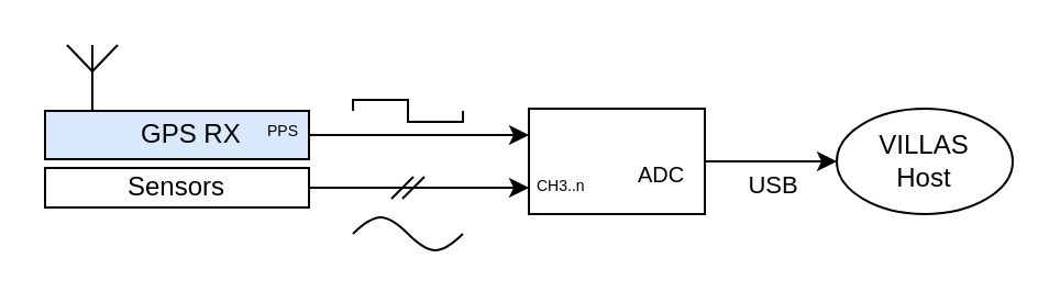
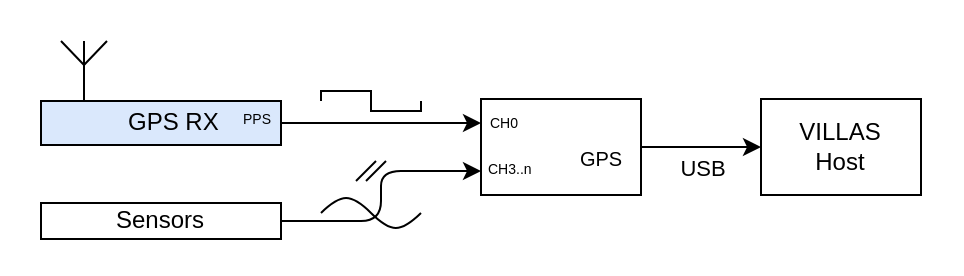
  <mxCell id="0" />
  <mxCell id="1" parent="0" />
  <mxCell id="2" style="edgeStyle=orthogonalEdgeStyle;html=1;exitX=1;exitY=0.5;exitDx=0;exitDy=0;entryX=0;entryY=0.25;entryDx=0;entryDy=0;fontSize=7;" edge="1" parent="1" source="3" target="6"><mxGeometry relative="1" as="geometry" /></mxCell>
  <mxCell id="3" value="&amp;nbsp; &amp;nbsp; GPS RX" style="rounded=0;whiteSpace=wrap;html=1;align=center;fillColor=#dae8fc;" vertex="1" parent="1"><mxGeometry x="20" y="50" width="120" height="22" as="geometry" /></mxCell>
  <mxCell id="4" style="edgeStyle=none;html=1;exitX=1;exitY=0.5;exitDx=0;exitDy=0;entryX=0;entryY=0.5;entryDx=0;entryDy=0;" edge="1" parent="1" source="6" target="7"><mxGeometry relative="1" as="geometry" /></mxCell>
  <mxCell id="5" value="USB" style="edgeLabel;html=1;align=center;verticalAlign=middle;resizable=0;points=[];" vertex="1" connectable="0" parent="4"><mxGeometry x="0.333" y="-1" relative="1" as="geometry"><mxPoint x="-10" y="9" as="offset" /></mxGeometry></mxCell>
  <mxCell id="6" value="" style="rounded=0;whiteSpace=wrap;html=1;" vertex="1" parent="1"><mxGeometry x="240" y="49" width="80" height="48" as="geometry" /></mxCell>
- <mxCell id="7" value="VILLAS&lt;br&gt;Host" style="ellipse;whiteSpace=wrap;html=1;" vertex="1" parent="1"><mxGeometry x="380" y="49" width="80" height="48" as="geometry" /></mxCell>
+ <mxCell id="7" value="VILLAS&lt;br&gt;Host" style="rounded=0;whiteSpace=wrap;html=1;" vertex="1" parent="1"><mxGeometry x="380" y="49" width="80" height="48" as="geometry" /></mxCell>
  <mxCell id="8" value="" style="pointerEvents=1;verticalLabelPosition=bottom;shadow=0;dashed=0;align=center;html=1;verticalAlign=top;shape=mxgraph.electrical.waveforms.sine_wave;" vertex="1" parent="1"><mxGeometry x="160" y="96" width="50" height="20" as="geometry" /></mxCell>
  <mxCell id="9" value="" style="pointerEvents=1;verticalLabelPosition=bottom;shadow=0;dashed=0;align=center;html=1;verticalAlign=top;shape=mxgraph.electrical.waveforms.square_wave;" vertex="1" parent="1"><mxGeometry x="160" y="45" width="50" height="10" as="geometry" /></mxCell>
  <mxCell id="10" style="edgeStyle=orthogonalEdgeStyle;html=1;exitX=1;exitY=0.5;exitDx=0;exitDy=0;entryX=0;entryY=0.75;entryDx=0;entryDy=0;fontSize=7;" edge="1" parent="1" source="11" target="6"><mxGeometry relative="1" as="geometry" /></mxCell>
- <mxCell id="11" value="Sensors" style="rounded=0;whiteSpace=wrap;html=1;" vertex="1" parent="1"><mxGeometry x="20" y="76" width="120" height="18" as="geometry" /></mxCell>
- <mxCell id="12" value="ADC" style="text;html=1;align=center;verticalAlign=middle;resizable=0;points=[];autosize=1;strokeColor=none;fillColor=none;fontSize=10;" vertex="1" parent="1"><mxGeometry x="280" y="69" width="40" height="20" as="geometry" /></mxCell>
+ <mxCell id="11" value="Sensors" style="rounded=0;whiteSpace=wrap;html=1;" vertex="1" parent="1"><mxGeometry x="20" y="101" width="120" height="18" as="geometry" /></mxCell>
+ <mxCell id="12" value="GPS" style="text;html=1;align=center;verticalAlign=middle;resizable=0;points=[];autosize=1;strokeColor=none;fillColor=none;fontSize=10;" vertex="1" parent="1"><mxGeometry x="280" y="69" width="40" height="20" as="geometry" /></mxCell>
  <mxCell id="13" value="&lt;font style=&quot;font-size: 7px&quot;&gt;PPS&lt;/font&gt;" style="text;html=1;align=center;verticalAlign=middle;resizable=0;points=[];autosize=1;strokeColor=none;fillColor=none;fontSize=10;" vertex="1" parent="1"><mxGeometry x="113" y="48" width="30" height="20" as="geometry" /></mxCell>
+ <mxCell id="14" value="&lt;span style=&quot;font-size: 7px&quot;&gt;CH0&lt;/span&gt;" style="text;html=1;align=left;verticalAlign=middle;resizable=0;points=[];autosize=1;strokeColor=none;fillColor=none;fontSize=10;" vertex="1" parent="1"><mxGeometry x="243" y="50" width="30" height="20" as="geometry" /></mxCell>
  <mxCell id="15" value="&lt;span style=&quot;font-size: 7px&quot;&gt;CH3..n&lt;/span&gt;" style="text;html=1;align=left;verticalAlign=middle;resizable=0;points=[];autosize=1;strokeColor=none;fillColor=none;fontSize=10;" vertex="1" parent="1"><mxGeometry x="242" y="73" width="40" height="20" as="geometry" /></mxCell>
  <mxCell id="16" value="" style="group" vertex="1" connectable="0" parent="1"><mxGeometry x="177.5" y="80" width="15" height="10" as="geometry" /></mxCell>
  <mxCell id="17" value="" style="endArrow=none;html=1;fontSize=7;" edge="1" parent="16"><mxGeometry width="50" height="50" relative="1" as="geometry"><mxPoint y="10" as="sourcePoint" /><mxPoint x="10" as="targetPoint" /></mxGeometry></mxCell>
  <mxCell id="18" value="" style="endArrow=none;html=1;fontSize=7;" edge="1" parent="16"><mxGeometry width="50" height="50" relative="1" as="geometry"><mxPoint x="5" y="10" as="sourcePoint" /><mxPoint x="15" as="targetPoint" /></mxGeometry></mxCell>
  <mxCell id="19" value="" style="verticalLabelPosition=bottom;shadow=0;dashed=0;align=center;html=1;verticalAlign=top;shape=mxgraph.electrical.radio.aerial_-_antenna_1;fontSize=7;" vertex="1" parent="1"><mxGeometry x="30" y="20" width="23" height="30" as="geometry" /></mxCell>
